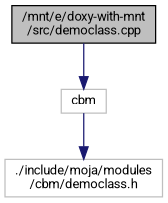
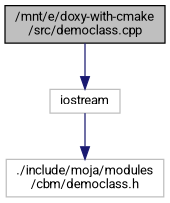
  digraph {
    fontname=Roboto
    node [color=grey75 fillcolor=white fontname=Roboto fontsize=10 shape=record style=filled]
    edge [color=midnightblue fontname=Roboto fontsize=10 labelfontname=Helvetica labelfontsize=10 style=solid]
-   n1 [color=black fillcolor=grey75 fontcolor=black height=0.2 label="/mnt/e/doxy-with-mnt\l/src/democlass.cpp" width=0.4]
-   n2 [height=0.2 label=cbm width=0.4]
+   n1 [color=black fillcolor=grey75 fontcolor=black height=0.2 label="/mnt/e/doxy-with-cmake\l/src/democlass.cpp" width=0.4]
+   n2 [height=0.2 label=iostream width=0.4]
    n3 [height=0.2 label="./include/moja/modules\l/cbm/democlass.h" width=0.4]
    n1 -> n2
    n2 -> n3
  }
